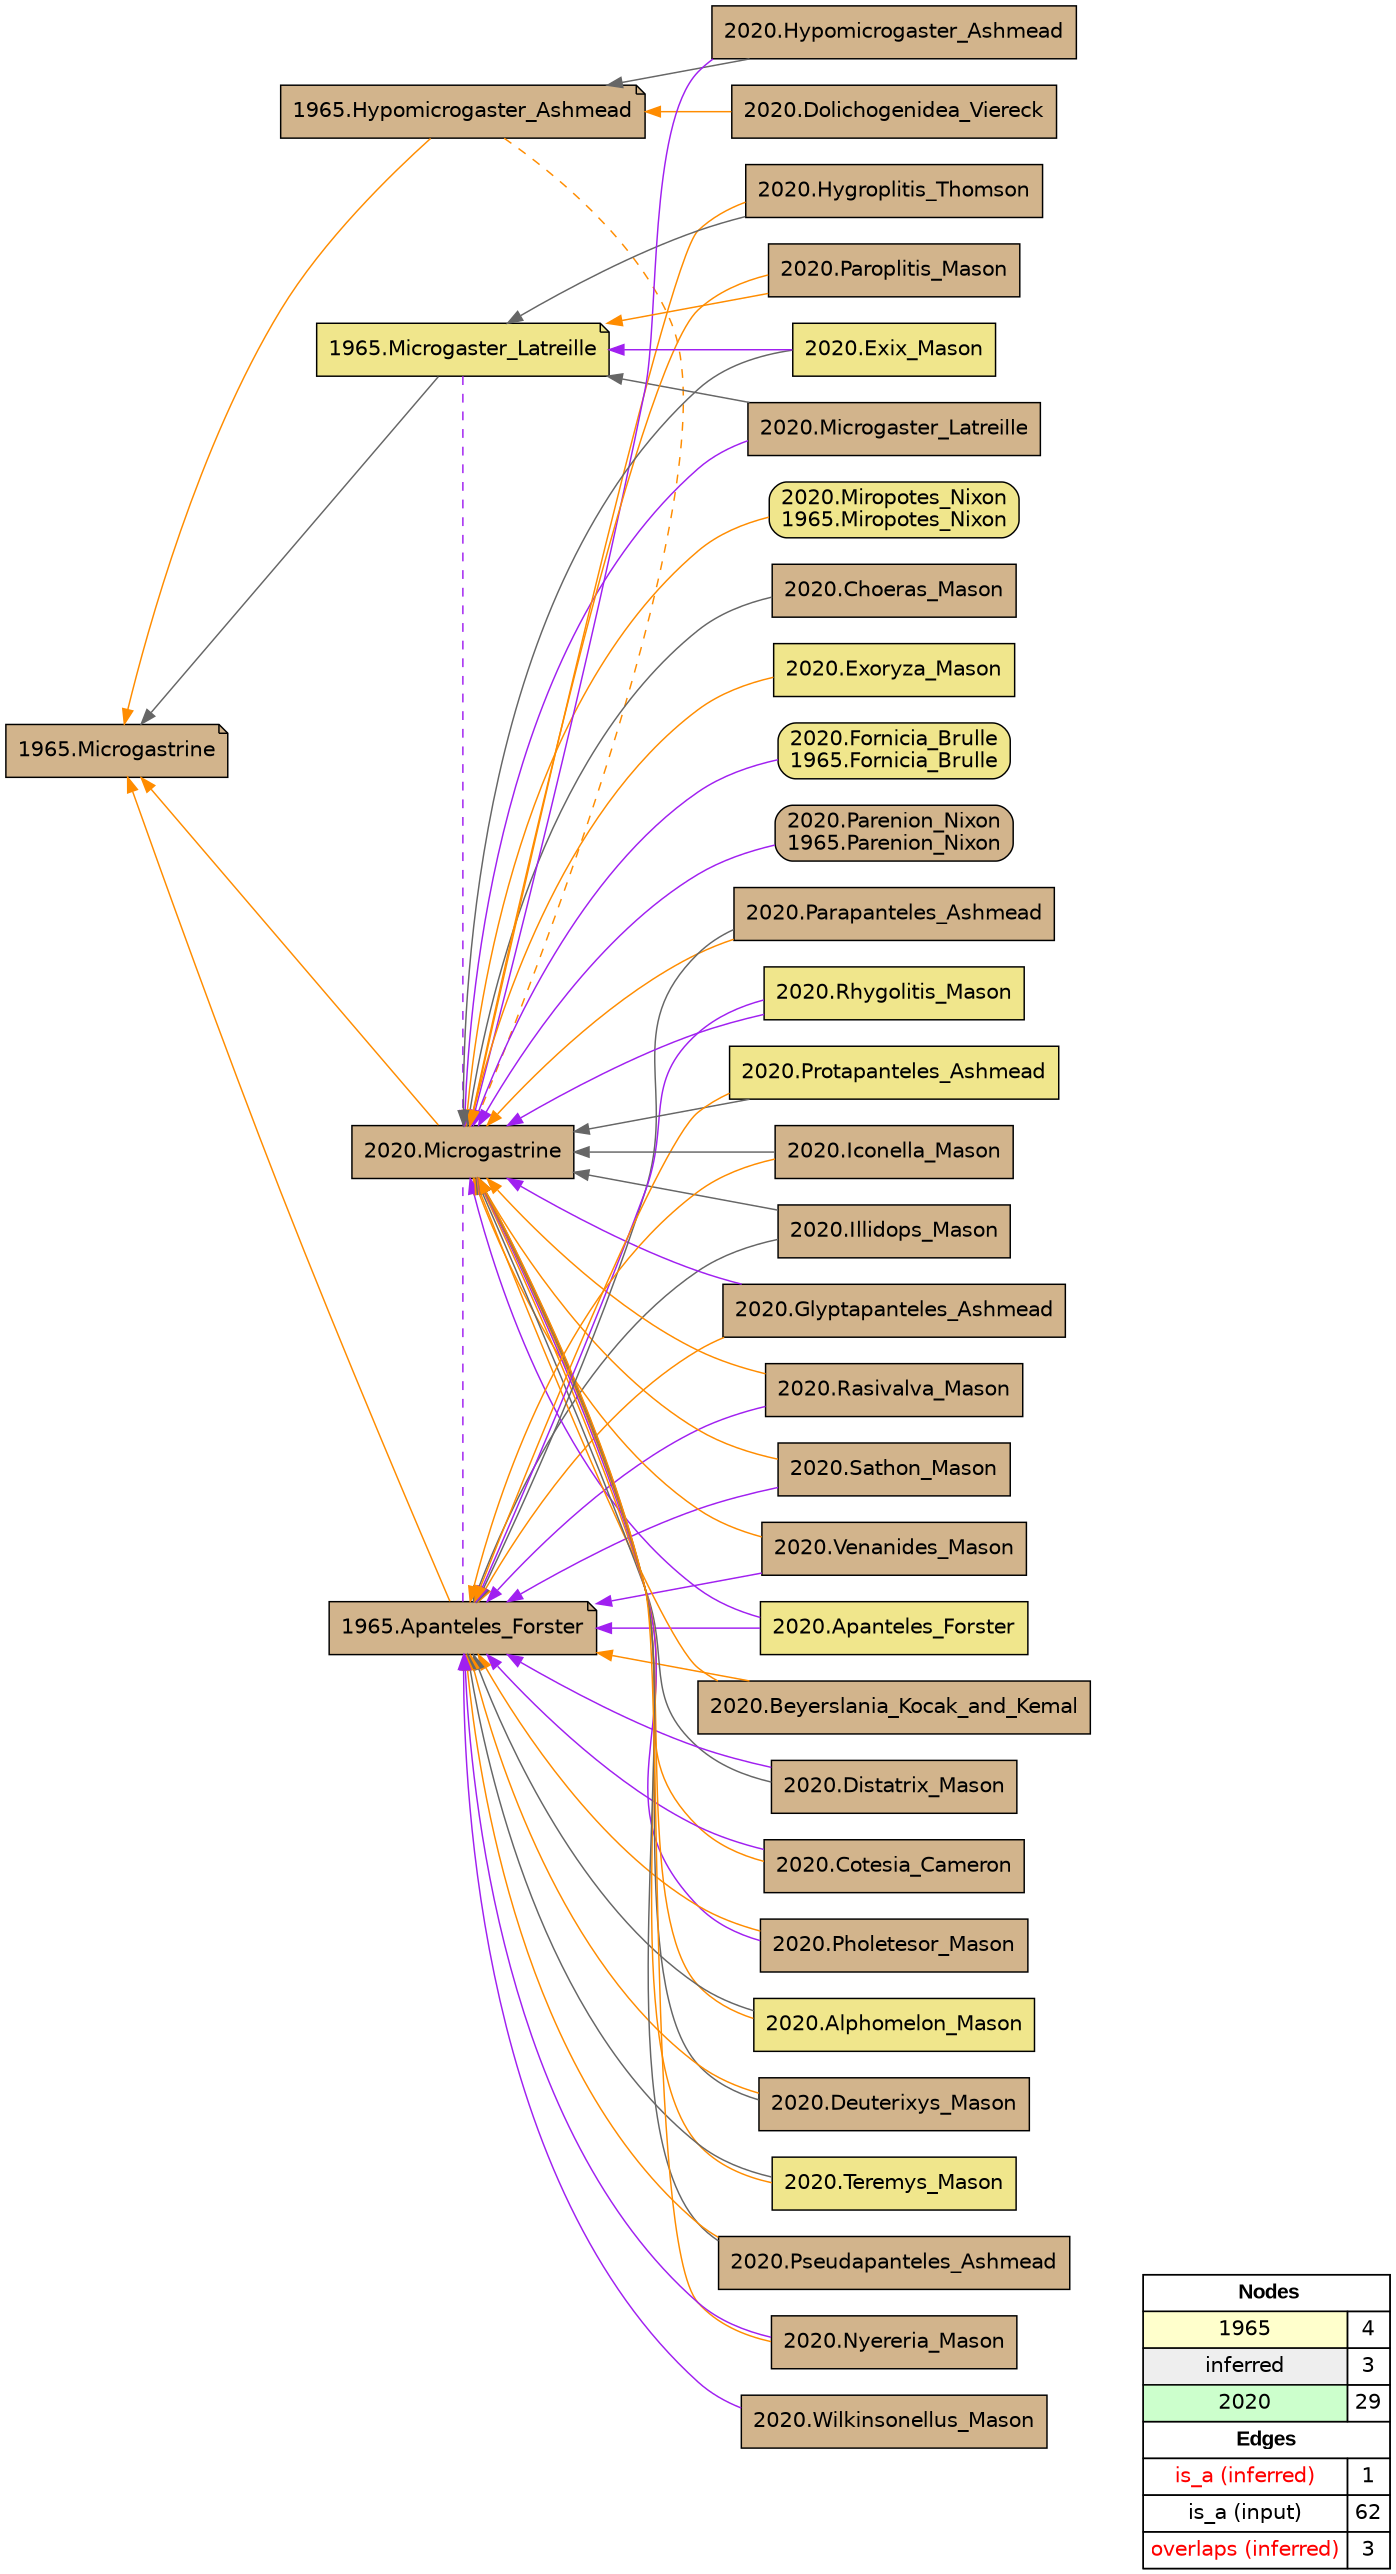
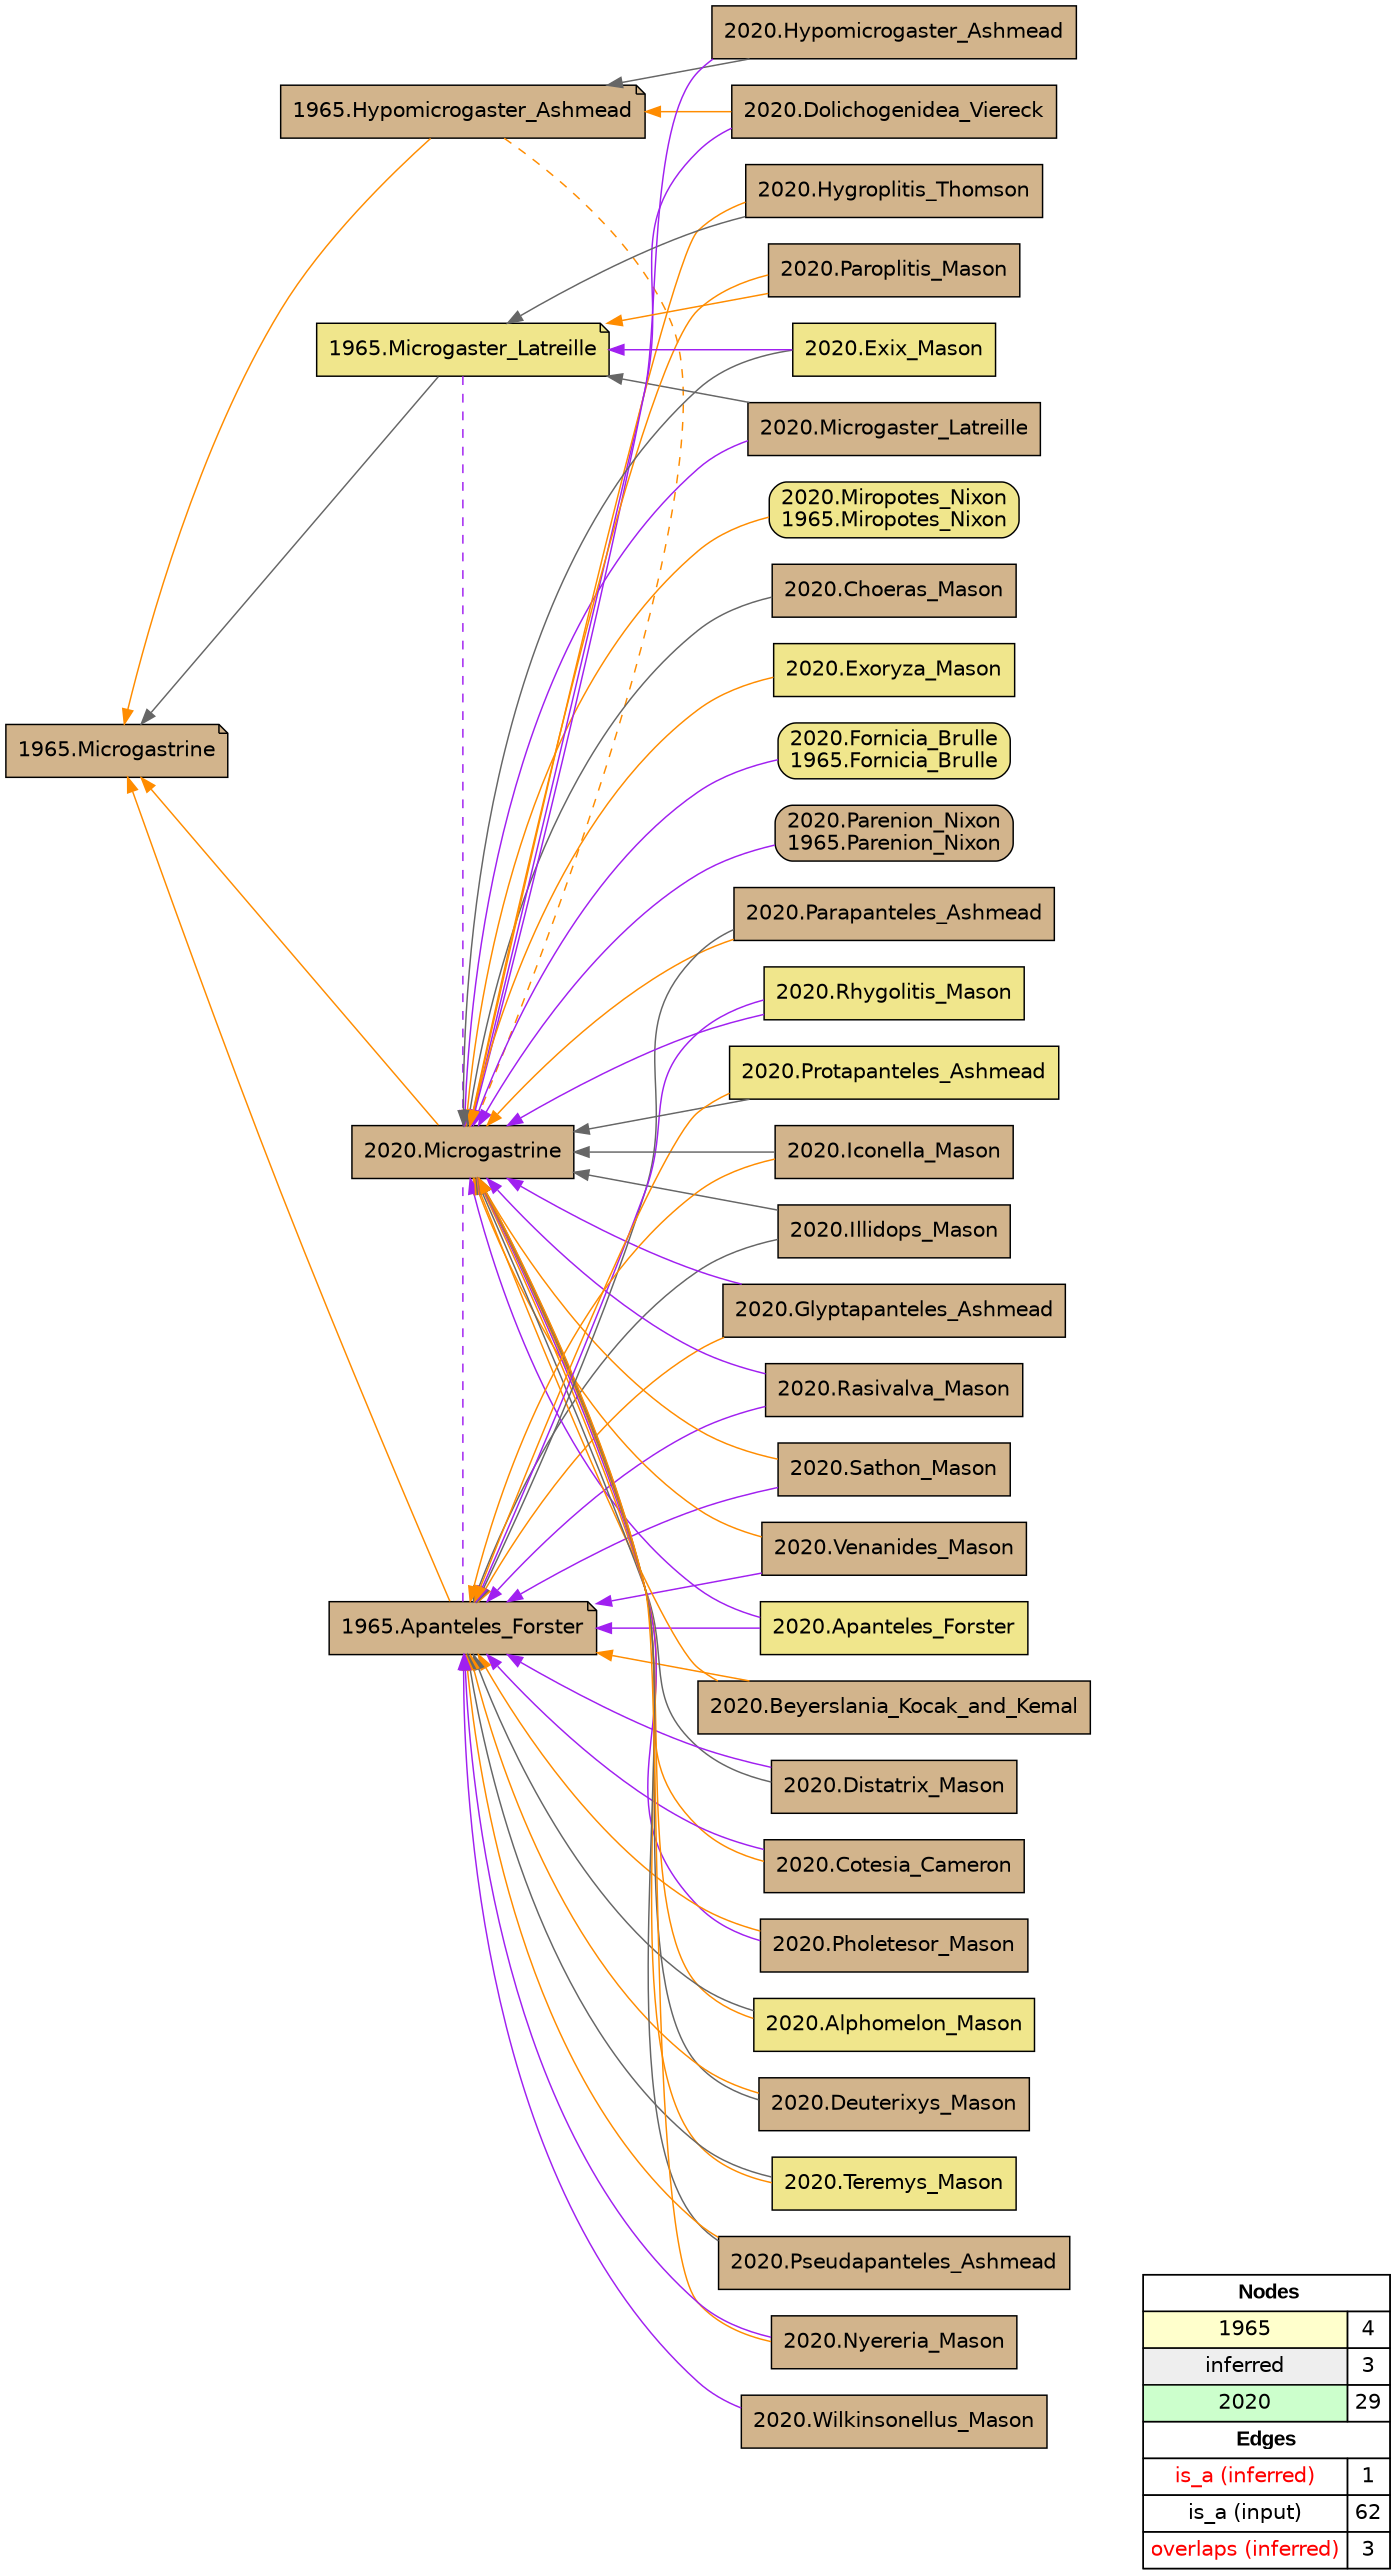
  digraph {
    rankdir=RL
    node [fillcolor=tan fontname=helvetica shape=box style=filled]
    edge [arrowhead=normal color=darkorange constraint=true penwidth=1 style=solid]
    n1 [fillcolor=white label=<   <TABLE BORDER="0" CELLBORDER="1" CELLSPACING="0" CELLPADDING="4">  <TR> <TD COLSPAN="2"><font face="Arial Black"> Nodes</font></TD> </TR>  <TR>   <TD bgcolor="#FFFFCC" fontname="helvetica">1965</TD>   <TD>4</TD>   </TR>  <TR>   <TD bgcolor="#EEEEEE" fontname="helvetica">inferred</TD>   <TD>3</TD>   </TR>  <TR>   <TD bgcolor="#CCFFCC" fontname="helvetica">2020</TD>   <TD>29</TD>   </TR>  <TR> <TD COLSPAN="2"><font face = "Arial Black"> Edges </font></TD> </TR>  <TR>   <TD><font color ="#FF0000">is_a (inferred)</font></TD><TD>1</TD> </TR> <TR>   <TD><font color ="#000000">is_a (input)</font></TD><TD>62</TD> </TR> <TR>   <TD><font color ="#FF0000">overlaps (inferred)</font></TD><TD>3</TD> </TR> </TABLE>   > margin=0]
    "1965.Hypomicrogaster_Ashmead" [shape=note]
    "1965.Microgastrine" [shape=note]
    "2020.Microgastrine"
    "1965.Apanteles_Forster" [shape=note]
    "1965.Microgaster_Latreille" [fillcolor=khaki shape=note]
    "2020.Fornicia_Brulle\n1965.Fornicia_Brulle" [fillcolor=khaki style="filled,rounded"]
    "2020.Parenion_Nixon\n1965.Parenion_Nixon" [style="filled,rounded"]
    "2020.Miropotes_Nixon\n1965.Miropotes_Nixon" [fillcolor=khaki style="filled,rounded"]
    "2020.Microgaster_Latreille"
    "2020.Illidops_Mason"
    "2020.Glyptapanteles_Ashmead"
    "2020.Rasivalva_Mason"
    "2020.Choeras_Mason"
    "2020.Sathon_Mason"
    "2020.Venanides_Mason"
    "2020.Apanteles_Forster" [fillcolor=khaki]
    "2020.Dolichogenidea_Viereck"
    "2020.Hygroplitis_Thomson"
    "2020.Beyerslania_Kocak_and_Kemal"
    "2020.Distatrix_Mason"
    "2020.Hypomicrogaster_Ashmead"
    "2020.Cotesia_Cameron"
    "2020.Pholetesor_Mason"
    "2020.Alphomelon_Mason" [fillcolor=khaki]
    "2020.Deuterixys_Mason"
    "2020.Teremys_Mason" [fillcolor=khaki]
    "2020.Exoryza_Mason" [fillcolor=khaki]
    "2020.Paroplitis_Mason"
    "2020.Pseudapanteles_Ashmead"
    "2020.Nyereria_Mason"
    "2020.Wilkinsonellus_Mason"
    "2020.Parapanteles_Ashmead"
    "2020.Rhygolitis_Mason" [fillcolor=khaki]
    "2020.Protapanteles_Ashmead" [fillcolor=khaki]
    "2020.Iconella_Mason"
    "2020.Exix_Mason" [fillcolor=khaki]
    subgraph sub_1 {
      rank=source
      n1
    }
    "1965.Hypomicrogaster_Ashmead" -> "1965.Microgastrine"
    "1965.Hypomicrogaster_Ashmead" -> "2020.Microgastrine" [arrowhead=none constraint=false style=dashed]
    "2020.Microgastrine" -> "1965.Microgastrine"
    "1965.Apanteles_Forster" -> "1965.Microgastrine"
    "1965.Apanteles_Forster" -> "2020.Microgastrine" [arrowhead=none color=purple constraint=false style=dashed]
    "1965.Microgaster_Latreille" -> "1965.Microgastrine" [color=gray40]
    "1965.Microgaster_Latreille" -> "2020.Microgastrine" [arrowhead=none color=purple constraint=false style=dashed]
    "2020.Fornicia_Brulle\n1965.Fornicia_Brulle" -> "2020.Microgastrine" [color=purple]
    "2020.Parenion_Nixon\n1965.Parenion_Nixon" -> "2020.Microgastrine" [color=purple]
    "2020.Miropotes_Nixon\n1965.Miropotes_Nixon" -> "2020.Microgastrine"
    "2020.Microgaster_Latreille" -> "2020.Microgastrine" [color=purple]
    "2020.Microgaster_Latreille" -> "1965.Microgaster_Latreille" [color=gray40]
    "2020.Illidops_Mason" -> "2020.Microgastrine" [color=gray40]
    "2020.Illidops_Mason" -> "1965.Apanteles_Forster" [color=gray40]
    "2020.Glyptapanteles_Ashmead" -> "2020.Microgastrine" [color=purple]
    "2020.Glyptapanteles_Ashmead" -> "1965.Apanteles_Forster"
-   "2020.Rasivalva_Mason" -> "2020.Microgastrine"
+   "2020.Rasivalva_Mason" -> "2020.Microgastrine" [color=purple]
    "2020.Rasivalva_Mason" -> "1965.Apanteles_Forster" [color=purple]
    "2020.Choeras_Mason" -> "2020.Microgastrine" [color=gray40]
    "2020.Sathon_Mason" -> "2020.Microgastrine"
    "2020.Sathon_Mason" -> "1965.Apanteles_Forster" [color=purple]
    "2020.Venanides_Mason" -> "2020.Microgastrine"
    "2020.Venanides_Mason" -> "1965.Apanteles_Forster" [color=purple]
    "2020.Apanteles_Forster" -> "2020.Microgastrine" [color=purple]
    "2020.Apanteles_Forster" -> "1965.Apanteles_Forster" [color=purple]
    "2020.Dolichogenidea_Viereck" -> "1965.Hypomicrogaster_Ashmead"
+   "2020.Dolichogenidea_Viereck" -> "2020.Microgastrine" [color=purple]
    "2020.Hygroplitis_Thomson" -> "2020.Microgastrine"
    "2020.Hygroplitis_Thomson" -> "1965.Microgaster_Latreille" [color=gray40]
    "2020.Beyerslania_Kocak_and_Kemal" -> "2020.Microgastrine"
    "2020.Beyerslania_Kocak_and_Kemal" -> "1965.Apanteles_Forster"
    "2020.Distatrix_Mason" -> "2020.Microgastrine" [color=gray40]
    "2020.Distatrix_Mason" -> "1965.Apanteles_Forster" [color=purple]
    "2020.Hypomicrogaster_Ashmead" -> "1965.Hypomicrogaster_Ashmead" [color=gray40]
    "2020.Hypomicrogaster_Ashmead" -> "2020.Microgastrine" [color=purple]
    "2020.Cotesia_Cameron" -> "2020.Microgastrine"
    "2020.Cotesia_Cameron" -> "1965.Apanteles_Forster" [color=purple]
    "2020.Pholetesor_Mason" -> "2020.Microgastrine" [color=purple]
    "2020.Pholetesor_Mason" -> "1965.Apanteles_Forster"
    "2020.Alphomelon_Mason" -> "2020.Microgastrine"
    "2020.Alphomelon_Mason" -> "1965.Apanteles_Forster" [color=gray40]
    "2020.Deuterixys_Mason" -> "2020.Microgastrine" [color=gray40]
    "2020.Deuterixys_Mason" -> "1965.Apanteles_Forster"
    "2020.Teremys_Mason" -> "2020.Microgastrine"
    "2020.Teremys_Mason" -> "1965.Apanteles_Forster" [color=gray40]
    "2020.Exoryza_Mason" -> "2020.Microgastrine"
    "2020.Paroplitis_Mason" -> "2020.Microgastrine"
    "2020.Paroplitis_Mason" -> "1965.Microgaster_Latreille"
    "2020.Pseudapanteles_Ashmead" -> "2020.Microgastrine" [color=gray40]
    "2020.Pseudapanteles_Ashmead" -> "1965.Apanteles_Forster"
    "2020.Nyereria_Mason" -> "2020.Microgastrine"
    "2020.Nyereria_Mason" -> "1965.Apanteles_Forster" [color=purple]
    "2020.Wilkinsonellus_Mason" -> "1965.Apanteles_Forster" [color=purple]
    "2020.Parapanteles_Ashmead" -> "2020.Microgastrine"
    "2020.Parapanteles_Ashmead" -> "1965.Apanteles_Forster" [color=gray40]
    "2020.Rhygolitis_Mason" -> "2020.Microgastrine" [color=purple]
    "2020.Rhygolitis_Mason" -> "1965.Apanteles_Forster" [color=purple]
    "2020.Protapanteles_Ashmead" -> "2020.Microgastrine" [color=gray40]
    "2020.Protapanteles_Ashmead" -> "1965.Apanteles_Forster"
    "2020.Iconella_Mason" -> "2020.Microgastrine" [color=gray40]
    "2020.Iconella_Mason" -> "1965.Apanteles_Forster"
    "2020.Exix_Mason" -> "2020.Microgastrine" [color=gray40]
    "2020.Exix_Mason" -> "1965.Microgaster_Latreille" [color=purple]
  }
